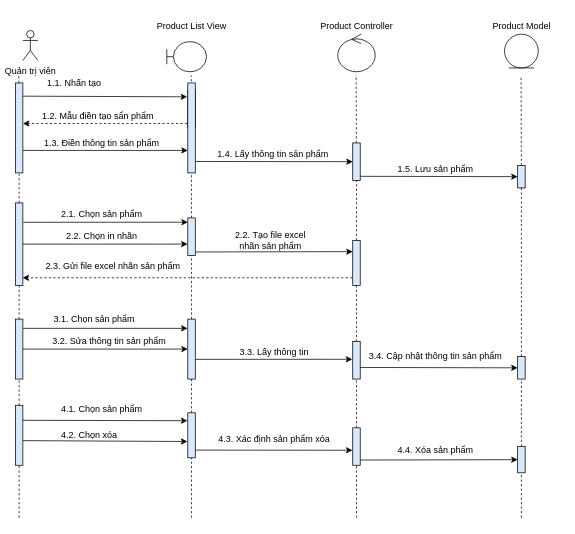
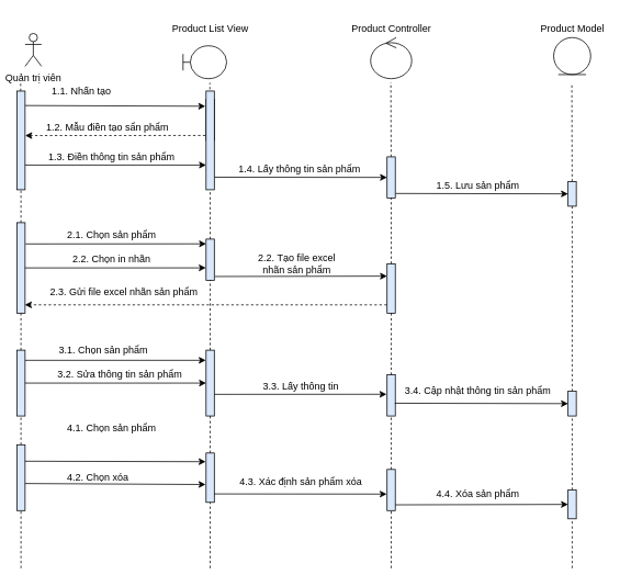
  <mxCell id="0" />
  <mxCell id="1" parent="0" />
  <mxCell id="2" value="" style="endArrow=none;dashed=1;html=1;rounded=0;startArrow=none;" parent="1" source="34" target="22" edge="1"><mxGeometry width="50" height="50" relative="1" as="geometry"><mxPoint x="254.58" y="490.693" as="sourcePoint" /><mxPoint x="254.58" y="100" as="targetPoint" /></mxGeometry></mxCell>
  <mxCell id="3" value="Quản trị viên" style="shape=umlActor;verticalLabelPosition=bottom;verticalAlign=top;html=1;outlineConnect=0;" parent="1" vertex="1"><mxGeometry x="30" y="40" width="20" height="40" as="geometry" /></mxCell>
  <mxCell id="4" value="" style="endArrow=none;dashed=1;html=1;rounded=0;startArrow=none;" parent="1" source="8" edge="1"><mxGeometry width="50" height="50" relative="1" as="geometry"><mxPoint x="24.58" y="490.693" as="sourcePoint" /><mxPoint x="24.58" y="100" as="targetPoint" /></mxGeometry></mxCell>
  <mxCell id="5" value="" style="endArrow=none;dashed=1;html=1;rounded=0;startArrow=none;" parent="1" source="22" edge="1"><mxGeometry width="50" height="50" relative="1" as="geometry"><mxPoint x="254.58" y="490.693" as="sourcePoint" /><mxPoint x="254.58" y="100" as="targetPoint" /></mxGeometry></mxCell>
  <mxCell id="6" value="" style="endArrow=none;dashed=1;html=1;rounded=0;startArrow=none;" parent="1" source="12" edge="1"><mxGeometry width="50" height="50" relative="1" as="geometry"><mxPoint x="474.58" y="490.003" as="sourcePoint" /><mxPoint x="474.58" y="99.31" as="targetPoint" /></mxGeometry></mxCell>
  <mxCell id="7" value="" style="endArrow=none;dashed=1;html=1;rounded=0;startArrow=none;" parent="1" source="14" edge="1"><mxGeometry width="50" height="50" relative="1" as="geometry"><mxPoint x="694.58" y="490.693" as="sourcePoint" /><mxPoint x="694.58" y="100" as="targetPoint" /></mxGeometry></mxCell>
  <mxCell id="8" value="" style="rounded=0;whiteSpace=wrap;html=1;fillColor=#DAE8FC;" parent="1" vertex="1"><mxGeometry x="20" y="110" width="10" height="120" as="geometry" /></mxCell>
  <mxCell id="9" value="" style="endArrow=none;dashed=1;html=1;rounded=0;startArrow=none;entryX=0.5;entryY=1;entryDx=0;entryDy=0;" parent="1" source="32" target="8" edge="1"><mxGeometry width="50" height="50" relative="1" as="geometry"><mxPoint x="25" y="540" as="sourcePoint" /><mxPoint x="25" y="280" as="targetPoint" /></mxGeometry></mxCell>
  <mxCell id="10" value="" style="endArrow=classic;html=1;rounded=0;entryX=-0.085;entryY=0.154;entryDx=0;entryDy=0;entryPerimeter=0;exitX=1.007;exitY=0.147;exitDx=0;exitDy=0;exitPerimeter=0;" parent="1" target="23" edge="1" source="8"><mxGeometry width="50" height="50" relative="1" as="geometry"><mxPoint x="35" y="128" as="sourcePoint" /><mxPoint x="245" y="128" as="targetPoint" /></mxGeometry></mxCell>
  <mxCell id="11" value="1.1. Nhấn tạo&amp;nbsp;" style="text;html=1;align=center;verticalAlign=middle;resizable=0;points=[];autosize=1;strokeColor=none;fillColor=none;" parent="1" vertex="1"><mxGeometry x="50" y="95" width="100" height="30" as="geometry" /></mxCell>
  <mxCell id="12" value="" style="rounded=0;whiteSpace=wrap;html=1;fillColor=#DAE8FC;" parent="1" vertex="1"><mxGeometry x="470" y="190" width="10" height="50" as="geometry" /></mxCell>
  <mxCell id="13" value="" style="endArrow=none;dashed=1;html=1;rounded=0;startArrow=none;entryX=0.5;entryY=1;entryDx=0;entryDy=0;" parent="1" source="38" target="12" edge="1"><mxGeometry width="50" height="50" relative="1" as="geometry"><mxPoint x="475" y="540" as="sourcePoint" /><mxPoint x="475" y="280" as="targetPoint" /></mxGeometry></mxCell>
  <mxCell id="14" value="" style="rounded=0;whiteSpace=wrap;html=1;fillColor=#DAE8FC;" parent="1" vertex="1"><mxGeometry x="690" y="220" width="10" height="30" as="geometry" /></mxCell>
  <mxCell id="15" value="" style="endArrow=none;dashed=1;html=1;rounded=0;startArrow=none;" parent="1" source="56" target="14" edge="1"><mxGeometry width="50" height="50" relative="1" as="geometry"><mxPoint x="695" y="490" as="sourcePoint" /><mxPoint x="694.58" y="100" as="targetPoint" /></mxGeometry></mxCell>
  <mxCell id="16" value="" style="shape=umlBoundary;whiteSpace=wrap;html=1;" parent="1" vertex="1"><mxGeometry x="222" y="55" width="53" height="40" as="geometry" /></mxCell>
  <mxCell id="17" value="Product List View" style="text;html=1;align=center;verticalAlign=middle;resizable=0;points=[];autosize=1;strokeColor=none;fillColor=none;" parent="1" vertex="1"><mxGeometry x="195" y="20" width="120" height="30" as="geometry" /></mxCell>
  <mxCell id="18" value="Product Controller" style="text;html=1;align=center;verticalAlign=middle;resizable=0;points=[];autosize=1;strokeColor=none;fillColor=none;" parent="1" vertex="1"><mxGeometry x="415" y="20" width="120" height="30" as="geometry" /></mxCell>
  <mxCell id="19" value="" style="ellipse;shape=umlControl;whiteSpace=wrap;html=1;" parent="1" vertex="1"><mxGeometry x="450" y="45" width="50" height="50" as="geometry" /></mxCell>
  <mxCell id="20" value="Product Model" style="text;html=1;align=center;verticalAlign=middle;resizable=0;points=[];autosize=1;strokeColor=none;fillColor=none;" parent="1" vertex="1"><mxGeometry x="645" y="20" width="100" height="30" as="geometry" /></mxCell>
  <mxCell id="21" value="" style="ellipse;shape=umlEntity;whiteSpace=wrap;html=1;" parent="1" vertex="1"><mxGeometry x="672.5" y="45" width="45" height="45" as="geometry" /></mxCell>
  <mxCell id="22" value="" style="rounded=0;whiteSpace=wrap;html=1;fillColor=#DAE8FC;" parent="1" vertex="1"><mxGeometry x="250" y="120" width="10" height="50" as="geometry" /></mxCell>
  <mxCell id="23" value="" style="rounded=0;whiteSpace=wrap;html=1;fillColor=#DAE8FC;" parent="1" vertex="1"><mxGeometry x="250" y="110" width="10" height="120" as="geometry" /></mxCell>
  <mxCell id="24" value="" style="endArrow=classic;html=1;rounded=0;dashed=1;exitX=-0.084;exitY=0.45;exitDx=0;exitDy=0;exitPerimeter=0;entryX=1.011;entryY=0.451;entryDx=0;entryDy=0;entryPerimeter=0;" parent="1" edge="1" target="8" source="23"><mxGeometry width="50" height="50" relative="1" as="geometry"><mxPoint x="245" y="163" as="sourcePoint" /><mxPoint x="35" y="163" as="targetPoint" /></mxGeometry></mxCell>
  <mxCell id="25" value="1.2. Mẫu điền tạo sẩn phẩm" style="text;html=1;align=center;verticalAlign=middle;resizable=0;points=[];autosize=1;strokeColor=none;fillColor=none;fontSize=12;" parent="1" vertex="1"><mxGeometry x="45" y="140" width="170" height="30" as="geometry" /></mxCell>
  <mxCell id="26" value="" style="endArrow=classic;html=1;rounded=0;fontSize=11;exitX=1;exitY=0.75;exitDx=0;exitDy=0;entryX=0;entryY=0.75;entryDx=0;entryDy=0;" parent="1" edge="1" target="23" source="8"><mxGeometry width="50" height="50" relative="1" as="geometry"><mxPoint x="35" y="195" as="sourcePoint" /><mxPoint x="245" y="195" as="targetPoint" /></mxGeometry></mxCell>
  <mxCell id="27" value="1.3. Điền thông tin sản phẩm" style="text;html=1;align=center;verticalAlign=middle;resizable=0;points=[];autosize=1;strokeColor=none;fillColor=none;fontSize=12;" parent="1" vertex="1"><mxGeometry x="45" y="175" width="180" height="30" as="geometry" /></mxCell>
  <mxCell id="28" value="" style="endArrow=classic;html=1;rounded=0;fontSize=12;exitX=1.033;exitY=0.873;exitDx=0;exitDy=0;exitPerimeter=0;entryX=0;entryY=0.5;entryDx=0;entryDy=0;" parent="1" edge="1" target="12" source="23"><mxGeometry width="50" height="50" relative="1" as="geometry"><mxPoint x="265" y="200" as="sourcePoint" /><mxPoint x="465" y="200" as="targetPoint" /></mxGeometry></mxCell>
  <mxCell id="29" value="1.4. Lấy thông tin sản phẩm&amp;nbsp;" style="text;html=1;align=center;verticalAlign=middle;resizable=0;points=[];autosize=1;strokeColor=none;fillColor=none;fontSize=12;" parent="1" vertex="1"><mxGeometry x="280" y="190" width="170" height="30" as="geometry" /></mxCell>
  <mxCell id="30" value="" style="endArrow=classic;html=1;rounded=0;fontSize=12;exitX=1.042;exitY=0.891;exitDx=0;exitDy=0;entryX=0;entryY=0.5;entryDx=0;entryDy=0;exitPerimeter=0;" parent="1" target="14" edge="1" source="12"><mxGeometry width="50" height="50" relative="1" as="geometry"><mxPoint x="485" y="200" as="sourcePoint" /><mxPoint x="665" y="230" as="targetPoint" /></mxGeometry></mxCell>
  <mxCell id="31" value="1.5. Lưu sản phẩm" style="text;html=1;align=center;verticalAlign=middle;resizable=0;points=[];autosize=1;strokeColor=none;fillColor=none;fontSize=12;" parent="1" vertex="1"><mxGeometry x="520" y="210" width="120" height="30" as="geometry" /></mxCell>
  <mxCell id="32" value="" style="rounded=0;whiteSpace=wrap;html=1;fillColor=#DAE8FC;" parent="1" vertex="1"><mxGeometry x="20" y="270" width="10" height="110" as="geometry" /></mxCell>
  <mxCell id="33" value="" style="endArrow=none;dashed=1;html=1;rounded=0;startArrow=none;" parent="1" source="44" target="32" edge="1"><mxGeometry width="50" height="50" relative="1" as="geometry"><mxPoint x="25" y="540" as="sourcePoint" /><mxPoint x="25" y="280" as="targetPoint" /></mxGeometry></mxCell>
  <mxCell id="34" value="" style="rounded=0;whiteSpace=wrap;html=1;fillColor=#DAE8FC;" parent="1" vertex="1"><mxGeometry x="250" y="290" width="10" height="50" as="geometry" /></mxCell>
  <mxCell id="35" value="" style="endArrow=none;dashed=1;html=1;rounded=0;startArrow=none;" parent="1" source="46" target="34" edge="1"><mxGeometry width="50" height="50" relative="1" as="geometry"><mxPoint x="254.58" y="540.693" as="sourcePoint" /><mxPoint x="254.97" y="220" as="targetPoint" /></mxGeometry></mxCell>
  <mxCell id="36" value="" style="endArrow=classic;html=1;rounded=0;fontSize=12;entryX=0.007;entryY=0.115;entryDx=0;entryDy=0;exitX=1.056;exitY=0.235;exitDx=0;exitDy=0;exitPerimeter=0;entryPerimeter=0;" parent="1" edge="1" target="34" source="32"><mxGeometry width="50" height="50" relative="1" as="geometry"><mxPoint x="35" y="305" as="sourcePoint" /><mxPoint x="245" y="305" as="targetPoint" /></mxGeometry></mxCell>
  <mxCell id="37" value="2.1. Chọn sản phẩm" style="text;html=1;align=center;verticalAlign=middle;resizable=0;points=[];autosize=1;strokeColor=none;fillColor=none;fontSize=12;" parent="1" vertex="1"><mxGeometry x="70" y="270" width="130" height="30" as="geometry" /></mxCell>
  <mxCell id="38" value="" style="rounded=0;whiteSpace=wrap;html=1;fillColor=#DAE8FC;" parent="1" vertex="1"><mxGeometry x="470" y="320" width="10" height="60" as="geometry" /></mxCell>
  <mxCell id="39" value="" style="endArrow=none;dashed=1;html=1;rounded=0;startArrow=none;" parent="1" source="52" target="38" edge="1"><mxGeometry width="50" height="50" relative="1" as="geometry"><mxPoint x="475" y="540" as="sourcePoint" /><mxPoint x="475" y="280" as="targetPoint" /></mxGeometry></mxCell>
  <mxCell id="40" value="" style="endArrow=classic;html=1;rounded=0;exitX=1.103;exitY=0.909;exitDx=0;exitDy=0;exitPerimeter=0;entryX=0;entryY=0.25;entryDx=0;entryDy=0;" parent="1" source="34" edge="1" target="38"><mxGeometry width="50" height="50" relative="1" as="geometry"><mxPoint x="265" y="306" as="sourcePoint" /><mxPoint x="465" y="336" as="targetPoint" /><Array as="points" /></mxGeometry></mxCell>
  <mxCell id="41" value="2.2. Tạo file excel &lt;br&gt;nhãn sản phẩm" style="text;html=1;align=center;verticalAlign=middle;resizable=0;points=[];autosize=1;strokeColor=none;fillColor=none;" parent="1" vertex="1"><mxGeometry x="300" y="300" width="120" height="40" as="geometry" /></mxCell>
  <mxCell id="42" value="" style="endArrow=classic;html=1;rounded=0;dashed=1;exitX=-0.037;exitY=0.832;exitDx=0;exitDy=0;exitPerimeter=0;entryX=0.967;entryY=0.908;entryDx=0;entryDy=0;entryPerimeter=0;" parent="1" source="38" edge="1" target="32"><mxGeometry width="50" height="50" relative="1" as="geometry"><mxPoint x="465" y="360" as="sourcePoint" /><mxPoint x="35" y="370" as="targetPoint" /><Array as="points" /></mxGeometry></mxCell>
  <mxCell id="43" value="2.3. Gửi file excel nhãn sản phẩm" style="text;html=1;align=center;verticalAlign=middle;resizable=0;points=[];autosize=1;strokeColor=none;fillColor=none;" parent="1" vertex="1"><mxGeometry x="50" y="340" width="200" height="30" as="geometry" /></mxCell>
  <mxCell id="44" value="" style="rounded=0;whiteSpace=wrap;html=1;fillColor=#DAE8FC;" parent="1" vertex="1"><mxGeometry x="20" y="425" width="10" height="80" as="geometry" /></mxCell>
  <mxCell id="45" value="" style="endArrow=none;dashed=1;html=1;rounded=0;startArrow=none;" parent="1" target="44" edge="1"><mxGeometry width="50" height="50" relative="1" as="geometry"><mxPoint x="25" y="690" as="sourcePoint" /><mxPoint x="25" y="380" as="targetPoint" /></mxGeometry></mxCell>
  <mxCell id="46" value="" style="rounded=0;whiteSpace=wrap;html=1;fillColor=#DAE8FC;" parent="1" vertex="1"><mxGeometry x="250" y="425" width="10" height="80" as="geometry" /></mxCell>
  <mxCell id="47" value="" style="endArrow=none;dashed=1;html=1;rounded=0;startArrow=none;" parent="1" source="64" target="46" edge="1"><mxGeometry width="50" height="50" relative="1" as="geometry"><mxPoint x="255" y="660" as="sourcePoint" /><mxPoint x="254.982" y="320" as="targetPoint" /></mxGeometry></mxCell>
  <mxCell id="48" value="" style="endArrow=classic;html=1;rounded=0;exitX=1.019;exitY=0.154;exitDx=0;exitDy=0;exitPerimeter=0;entryX=-0.034;entryY=0.154;entryDx=0;entryDy=0;entryPerimeter=0;" parent="1" source="44" target="46" edge="1"><mxGeometry width="50" height="50" relative="1" as="geometry"><mxPoint x="215" y="495" as="sourcePoint" /><mxPoint x="245" y="435" as="targetPoint" /></mxGeometry></mxCell>
  <mxCell id="49" value="3.1. Chọn sản phẩm" style="text;html=1;align=center;verticalAlign=middle;resizable=0;points=[];autosize=1;strokeColor=none;fillColor=none;" parent="1" vertex="1"><mxGeometry x="60" y="410" width="130" height="30" as="geometry" /></mxCell>
  <mxCell id="50" value="" style="endArrow=classic;html=1;rounded=0;exitX=1;exitY=0.5;exitDx=0;exitDy=0;entryX=0;entryY=0.5;entryDx=0;entryDy=0;" parent="1" source="44" target="46" edge="1"><mxGeometry width="50" height="50" relative="1" as="geometry"><mxPoint x="235" y="485" as="sourcePoint" /><mxPoint x="285" y="435" as="targetPoint" /></mxGeometry></mxCell>
  <mxCell id="51" value="3.2. Sửa thông tin sản phẩm" style="text;html=1;align=center;verticalAlign=middle;resizable=0;points=[];autosize=1;strokeColor=none;fillColor=none;" parent="1" vertex="1"><mxGeometry x="60" y="440" width="170" height="30" as="geometry" /></mxCell>
  <mxCell id="52" value="" style="rounded=0;whiteSpace=wrap;html=1;fillColor=#DAE8FC;" parent="1" vertex="1"><mxGeometry x="470" y="455" width="10" height="50" as="geometry" /></mxCell>
  <mxCell id="53" value="" style="endArrow=none;dashed=1;html=1;rounded=0;startArrow=none;" parent="1" target="52" edge="1" source="75"><mxGeometry width="50" height="50" relative="1" as="geometry"><mxPoint x="475" y="660" as="sourcePoint" /><mxPoint x="475" y="370" as="targetPoint" /></mxGeometry></mxCell>
  <mxCell id="54" value="" style="endArrow=classic;html=1;rounded=0;exitX=1.011;exitY=0.671;exitDx=0;exitDy=0;exitPerimeter=0;entryX=-0.058;entryY=0.472;entryDx=0;entryDy=0;entryPerimeter=0;" parent="1" edge="1" target="52" source="46"><mxGeometry width="50" height="50" relative="1" as="geometry"><mxPoint x="265" y="475" as="sourcePoint" /><mxPoint x="465" y="475" as="targetPoint" /></mxGeometry></mxCell>
  <mxCell id="55" value="3.3. Lấy thông tin" style="text;html=1;align=center;verticalAlign=middle;resizable=0;points=[];autosize=1;strokeColor=none;fillColor=none;" parent="1" vertex="1"><mxGeometry x="305" y="455" width="120" height="30" as="geometry" /></mxCell>
  <mxCell id="56" value="" style="rounded=0;whiteSpace=wrap;html=1;fillColor=#DAE8FC;" parent="1" vertex="1"><mxGeometry x="690" y="475" width="10" height="30" as="geometry" /></mxCell>
  <mxCell id="57" value="" style="endArrow=none;dashed=1;html=1;rounded=0;startArrow=none;entryX=0.5;entryY=1;entryDx=0;entryDy=0;" parent="1" source="71" target="56" edge="1"><mxGeometry width="50" height="50" relative="1" as="geometry"><mxPoint x="695" y="690" as="sourcePoint" /><mxPoint x="695" y="520" as="targetPoint" /></mxGeometry></mxCell>
  <mxCell id="58" value="" style="endArrow=classic;html=1;rounded=0;exitX=0.949;exitY=0.69;exitDx=0;exitDy=0;entryX=0;entryY=0.5;entryDx=0;entryDy=0;exitPerimeter=0;" parent="1" source="52" target="56" edge="1"><mxGeometry width="50" height="50" relative="1" as="geometry"><mxPoint x="325" y="385" as="sourcePoint" /><mxPoint x="375" y="335" as="targetPoint" /></mxGeometry></mxCell>
  <mxCell id="59" value="3.4. Cập nhật thông tin sản phẩm" style="text;html=1;align=center;verticalAlign=middle;resizable=0;points=[];autosize=1;strokeColor=none;fillColor=none;" parent="1" vertex="1"><mxGeometry x="480" y="460" width="200" height="30" as="geometry" /></mxCell>
  <mxCell id="60" value="" style="endArrow=classic;html=1;rounded=0;entryX=-0.028;entryY=0.699;entryDx=0;entryDy=0;entryPerimeter=0;exitX=1;exitY=0.5;exitDx=0;exitDy=0;" parent="1" source="32" target="34" edge="1"><mxGeometry width="50" height="50" relative="1" as="geometry"><mxPoint x="35" y="320" as="sourcePoint" /><mxPoint x="80" y="280" as="targetPoint" /></mxGeometry></mxCell>
  <mxCell id="61" value="2.2. Chọn in nhãn" style="text;html=1;align=center;verticalAlign=middle;resizable=0;points=[];autosize=1;strokeColor=none;fillColor=none;" parent="1" vertex="1"><mxGeometry x="75" y="300" width="120" height="30" as="geometry" /></mxCell>
  <mxCell id="62" value="" style="rounded=0;whiteSpace=wrap;html=1;fillColor=#DAE8FC;" parent="1" vertex="1"><mxGeometry x="20" y="540" width="10" height="80" as="geometry" /></mxCell>
  <mxCell id="63" value="" style="endArrow=classic;html=1;rounded=0;exitX=1;exitY=0.25;exitDx=0;exitDy=0;entryX=-0.047;entryY=0.176;entryDx=0;entryDy=0;entryPerimeter=0;" parent="1" source="62" target="64" edge="1"><mxGeometry width="50" height="50" relative="1" as="geometry"><mxPoint x="225" y="520" as="sourcePoint" /><mxPoint x="245" y="560" as="targetPoint" /></mxGeometry></mxCell>
  <mxCell id="64" value="" style="rounded=0;whiteSpace=wrap;html=1;fillColor=#DAE8FC;" parent="1" vertex="1"><mxGeometry x="250" y="550" width="10" height="60" as="geometry" /></mxCell>
  <mxCell id="65" value="" style="endArrow=none;dashed=1;html=1;rounded=0;" parent="1" target="64" edge="1"><mxGeometry width="50" height="50" relative="1" as="geometry"><mxPoint x="255" y="690" as="sourcePoint" /><mxPoint x="255" y="520" as="targetPoint" /></mxGeometry></mxCell>
- <mxCell id="66" value="4.1. Chọn sản phẩm" style="text;html=1;align=center;verticalAlign=middle;resizable=0;points=[];autosize=1;strokeColor=none;fillColor=none;" parent="1" vertex="1"><mxGeometry x="70" y="530" width="130" height="30" as="geometry" /></mxCell>
+ <mxCell id="66" value="4.1. Chọn sản phẩm" style="text;html=1;align=center;verticalAlign=middle;resizable=0;points=[];autosize=1;strokeColor=none;fillColor=none;" parent="1" vertex="1"><mxGeometry x="70" y="505" width="130" height="30" as="geometry" /></mxCell>
  <mxCell id="67" value="" style="endArrow=classic;html=1;rounded=0;entryX=-0.054;entryY=0.638;entryDx=0;entryDy=0;exitX=1.015;exitY=0.589;exitDx=0;exitDy=0;exitPerimeter=0;entryPerimeter=0;" parent="1" target="64" edge="1" source="62"><mxGeometry width="50" height="50" relative="1" as="geometry"><mxPoint x="35" y="587" as="sourcePoint" /><mxPoint x="275" y="470" as="targetPoint" /></mxGeometry></mxCell>
  <mxCell id="68" value="4.2. Chọn xóa&amp;nbsp;" style="text;html=1;align=center;verticalAlign=middle;resizable=0;points=[];autosize=1;strokeColor=none;fillColor=none;" parent="1" vertex="1"><mxGeometry x="70" y="565" width="100" height="30" as="geometry" /></mxCell>
  <mxCell id="69" value="" style="endArrow=classic;html=1;rounded=0;exitX=0.975;exitY=0.829;exitDx=0;exitDy=0;exitPerimeter=0;entryX=-0.036;entryY=0.599;entryDx=0;entryDy=0;entryPerimeter=0;" parent="1" source="64" target="75" edge="1"><mxGeometry width="50" height="50" relative="1" as="geometry"><mxPoint x="365" y="540" as="sourcePoint" /><mxPoint x="415" y="490" as="targetPoint" /></mxGeometry></mxCell>
  <mxCell id="70" value="4.3. Xác định sản phẩm xóa" style="text;html=1;align=center;verticalAlign=middle;resizable=0;points=[];autosize=1;strokeColor=none;fillColor=none;" parent="1" vertex="1"><mxGeometry x="280" y="570" width="170" height="30" as="geometry" /></mxCell>
  <mxCell id="71" value="" style="rounded=0;whiteSpace=wrap;html=1;fillColor=#DAE8FC;" parent="1" vertex="1"><mxGeometry x="690" y="595" width="10" height="35" as="geometry" /></mxCell>
  <mxCell id="72" value="" style="endArrow=none;dashed=1;html=1;rounded=0;startArrow=none;" parent="1" target="71" edge="1"><mxGeometry width="50" height="50" relative="1" as="geometry"><mxPoint x="695" y="690" as="sourcePoint" /><mxPoint x="695" y="510" as="targetPoint" /></mxGeometry></mxCell>
  <mxCell id="73" value="" style="endArrow=classic;html=1;rounded=0;exitX=0.985;exitY=0.86;exitDx=0;exitDy=0;exitPerimeter=0;entryX=0;entryY=0.5;entryDx=0;entryDy=0;" parent="1" source="75" target="71" edge="1"><mxGeometry width="50" height="50" relative="1" as="geometry"><mxPoint x="365" y="540" as="sourcePoint" /><mxPoint x="415" y="490" as="targetPoint" /></mxGeometry></mxCell>
  <mxCell id="74" value="4.4. Xóa sản phẩm" style="text;html=1;align=center;verticalAlign=middle;resizable=0;points=[];autosize=1;strokeColor=none;fillColor=none;" parent="1" vertex="1"><mxGeometry x="520" y="585" width="120" height="30" as="geometry" /></mxCell>
  <mxCell id="75" value="" style="rounded=0;whiteSpace=wrap;html=1;fillColor=#DAE8FC;" parent="1" vertex="1"><mxGeometry x="470" y="570" width="10" height="50" as="geometry" /></mxCell>
  <mxCell id="76" value="" style="endArrow=none;dashed=1;html=1;rounded=0;startArrow=none;" edge="1" parent="1" target="75"><mxGeometry width="50" height="50" relative="1" as="geometry"><mxPoint x="475" y="690" as="sourcePoint" /><mxPoint x="475" y="520" as="targetPoint" /></mxGeometry></mxCell>
